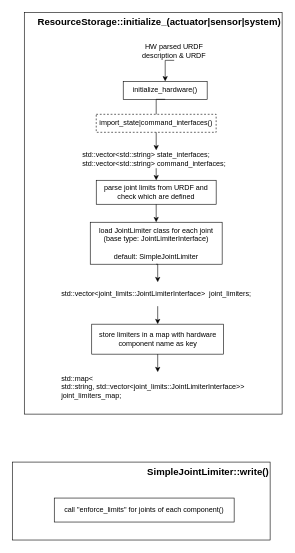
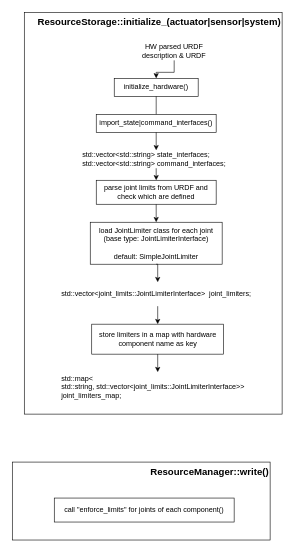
  <mxCell id="0" />
  <mxCell id="1" parent="0" />
  <mxCell id="2" value="ResourceStorage::initialize_(actuator|sensor|system)" style="rounded=0;whiteSpace=wrap;html=1;fillColor=none;align=right;verticalAlign=top;fontSize=16;fontStyle=1" vertex="1" parent="1"><mxGeometry x="40" y="20" width="430" height="670" as="geometry" /></mxCell>
  <mxCell id="3" style="edgeStyle=orthogonalEdgeStyle;rounded=0;orthogonalLoop=1;jettySize=auto;html=1;exitX=0.5;exitY=1;exitDx=0;exitDy=0;entryX=0.5;entryY=0;entryDx=0;entryDy=0;fontSize=12;endArrow=none;" edge="1" parent="1" source="4" target="8"><mxGeometry relative="1" as="geometry" /></mxCell>
- <mxCell id="4" value="initialize_hardware()" style="rounded=0;whiteSpace=wrap;html=1;fontSize=12;fillColor=none;align=center;" vertex="1" parent="1"><mxGeometry x="205" y="135" width="140" height="30" as="geometry" /></mxCell>
+ <mxCell id="4" value="initialize_hardware()" style="rounded=0;whiteSpace=wrap;html=1;fontSize=12;fillColor=none;align=center;" vertex="1" parent="1"><mxGeometry x="190" y="130" width="140" height="30" as="geometry" /></mxCell>
  <mxCell id="5" style="edgeStyle=orthogonalEdgeStyle;rounded=0;orthogonalLoop=1;jettySize=auto;html=1;exitX=0.5;exitY=1;exitDx=0;exitDy=0;entryX=0.5;entryY=0;entryDx=0;entryDy=0;fontSize=12;" edge="1" parent="1" source="6" target="4"><mxGeometry relative="1" as="geometry" /></mxCell>
  <mxCell id="6" value="HW parsed URDF description &amp;amp; URDF" style="text;html=1;strokeColor=none;fillColor=none;align=center;verticalAlign=middle;whiteSpace=wrap;rounded=0;fontSize=12;" vertex="1" parent="1"><mxGeometry x="230" y="70" width="120" height="30" as="geometry" /></mxCell>
  <mxCell id="7" style="edgeStyle=orthogonalEdgeStyle;rounded=0;orthogonalLoop=1;jettySize=auto;html=1;exitX=0.5;exitY=1;exitDx=0;exitDy=0;entryX=0.5;entryY=0;entryDx=0;entryDy=0;fontSize=12;" edge="1" parent="1" source="8" target="10"><mxGeometry relative="1" as="geometry" /></mxCell>
- <mxCell id="8" value="import_state|command_interfaces()" style="rounded=0;whiteSpace=wrap;html=1;fontSize=12;fillColor=none;align=center;dashed=1;" vertex="1" parent="1"><mxGeometry x="160" y="190" width="200" height="30" as="geometry" /></mxCell>
+ <mxCell id="8" value="import_state|command_interfaces()" style="rounded=0;whiteSpace=wrap;html=1;fontSize=12;fillColor=none;align=center;" vertex="1" parent="1"><mxGeometry x="160" y="190" width="200" height="30" as="geometry" /></mxCell>
  <mxCell id="9" style="edgeStyle=orthogonalEdgeStyle;rounded=0;orthogonalLoop=1;jettySize=auto;html=1;exitX=0.5;exitY=1;exitDx=0;exitDy=0;entryX=0.5;entryY=0;entryDx=0;entryDy=0;fontSize=12;" edge="1" parent="1" source="10" target="12"><mxGeometry relative="1" as="geometry" /></mxCell>
  <mxCell id="10" value="std::vector&amp;lt;std::string&amp;gt; state_interfaces;&lt;br&gt;std::vector&amp;lt;std::string&amp;gt; command_interfaces;" style="text;html=1;strokeColor=none;fillColor=none;align=left;verticalAlign=middle;whiteSpace=wrap;rounded=0;fontSize=12;" vertex="1" parent="1"><mxGeometry x="135" y="250" width="250" height="30" as="geometry" /></mxCell>
  <mxCell id="11" style="edgeStyle=orthogonalEdgeStyle;rounded=0;orthogonalLoop=1;jettySize=auto;html=1;exitX=0.5;exitY=1;exitDx=0;exitDy=0;entryX=0.5;entryY=0;entryDx=0;entryDy=0;fontSize=12;" edge="1" parent="1" source="12" target="14"><mxGeometry relative="1" as="geometry" /></mxCell>
  <mxCell id="12" value="parse joint limits from URDF and check which are defined" style="rounded=0;whiteSpace=wrap;html=1;fontSize=12;fillColor=none;align=center;" vertex="1" parent="1"><mxGeometry x="160" y="300" width="200" height="40" as="geometry" /></mxCell>
  <mxCell id="13" style="edgeStyle=orthogonalEdgeStyle;rounded=0;orthogonalLoop=1;jettySize=auto;html=1;exitX=0.5;exitY=1;exitDx=0;exitDy=0;entryX=0.5;entryY=0;entryDx=0;entryDy=0;fontSize=12;" edge="1" parent="1" source="14" target="16"><mxGeometry relative="1" as="geometry" /></mxCell>
  <mxCell id="14" value="load JointLimiter class for each joint&lt;br&gt;(base type: JointLimiterInterface)&lt;br&gt;&lt;br&gt;default: SimpleJointLimiter" style="rounded=0;whiteSpace=wrap;html=1;fontSize=12;fillColor=none;align=center;" vertex="1" parent="1"><mxGeometry x="150" y="370" width="220" height="70" as="geometry" /></mxCell>
  <mxCell id="15" style="edgeStyle=orthogonalEdgeStyle;rounded=0;orthogonalLoop=1;jettySize=auto;html=1;exitX=0.5;exitY=1;exitDx=0;exitDy=0;entryX=0.5;entryY=0;entryDx=0;entryDy=0;fontSize=12;" edge="1" parent="1" source="16" target="21"><mxGeometry relative="1" as="geometry" /></mxCell>
  <mxCell id="16" value="std::vector&amp;lt;joint_limits::JointLimiterInterface&amp;gt;&amp;nbsp; joint_limiters;" style="text;html=1;strokeColor=none;fillColor=none;align=left;verticalAlign=middle;whiteSpace=wrap;rounded=0;fontSize=12;" vertex="1" parent="1"><mxGeometry x="100" y="470" width="325" height="40" as="geometry" /></mxCell>
  <mxCell id="17" value="" style="group" vertex="1" connectable="0" parent="1"><mxGeometry x="20" y="770" width="430" height="130" as="geometry" /></mxCell>
- <mxCell id="18" value="SimpleJointLimiter::write()" style="rounded=0;whiteSpace=wrap;html=1;fillColor=none;align=right;verticalAlign=top;fontSize=16;fontStyle=1" vertex="1" parent="17"><mxGeometry width="430" height="130" as="geometry" /></mxCell>
+ <mxCell id="18" value="ResourceManager::write()" style="rounded=0;whiteSpace=wrap;html=1;fillColor=none;align=right;verticalAlign=top;fontSize=16;fontStyle=1" vertex="1" parent="17"><mxGeometry width="430" height="130" as="geometry" /></mxCell>
  <mxCell id="19" value="call &quot;enforce_limits&quot; for joints of each component()" style="rounded=0;whiteSpace=wrap;html=1;fontSize=12;fillColor=none;align=center;" vertex="1" parent="17"><mxGeometry x="70" y="60" width="300" height="40" as="geometry" /></mxCell>
  <mxCell id="20" style="edgeStyle=orthogonalEdgeStyle;rounded=0;orthogonalLoop=1;jettySize=auto;html=1;exitX=0.5;exitY=1;exitDx=0;exitDy=0;entryX=0.5;entryY=0;entryDx=0;entryDy=0;fontSize=12;" edge="1" parent="1" source="21" target="22"><mxGeometry relative="1" as="geometry" /></mxCell>
  <mxCell id="21" value="store limiters in a map with hardware component name as key" style="rounded=0;whiteSpace=wrap;html=1;fontSize=12;fillColor=none;align=center;" vertex="1" parent="1"><mxGeometry x="152.5" y="540" width="220" height="50" as="geometry" /></mxCell>
  <mxCell id="22" value="std::map&amp;lt;&lt;br&gt;std::string, std::vector&amp;lt;joint_limits::JointLimiterInterface&amp;gt;&amp;gt;&amp;nbsp; joint_limiters_map;" style="text;html=1;strokeColor=none;fillColor=none;align=left;verticalAlign=middle;whiteSpace=wrap;rounded=0;fontSize=12;" vertex="1" parent="1"><mxGeometry x="100" y="620" width="325" height="50" as="geometry" /></mxCell>
